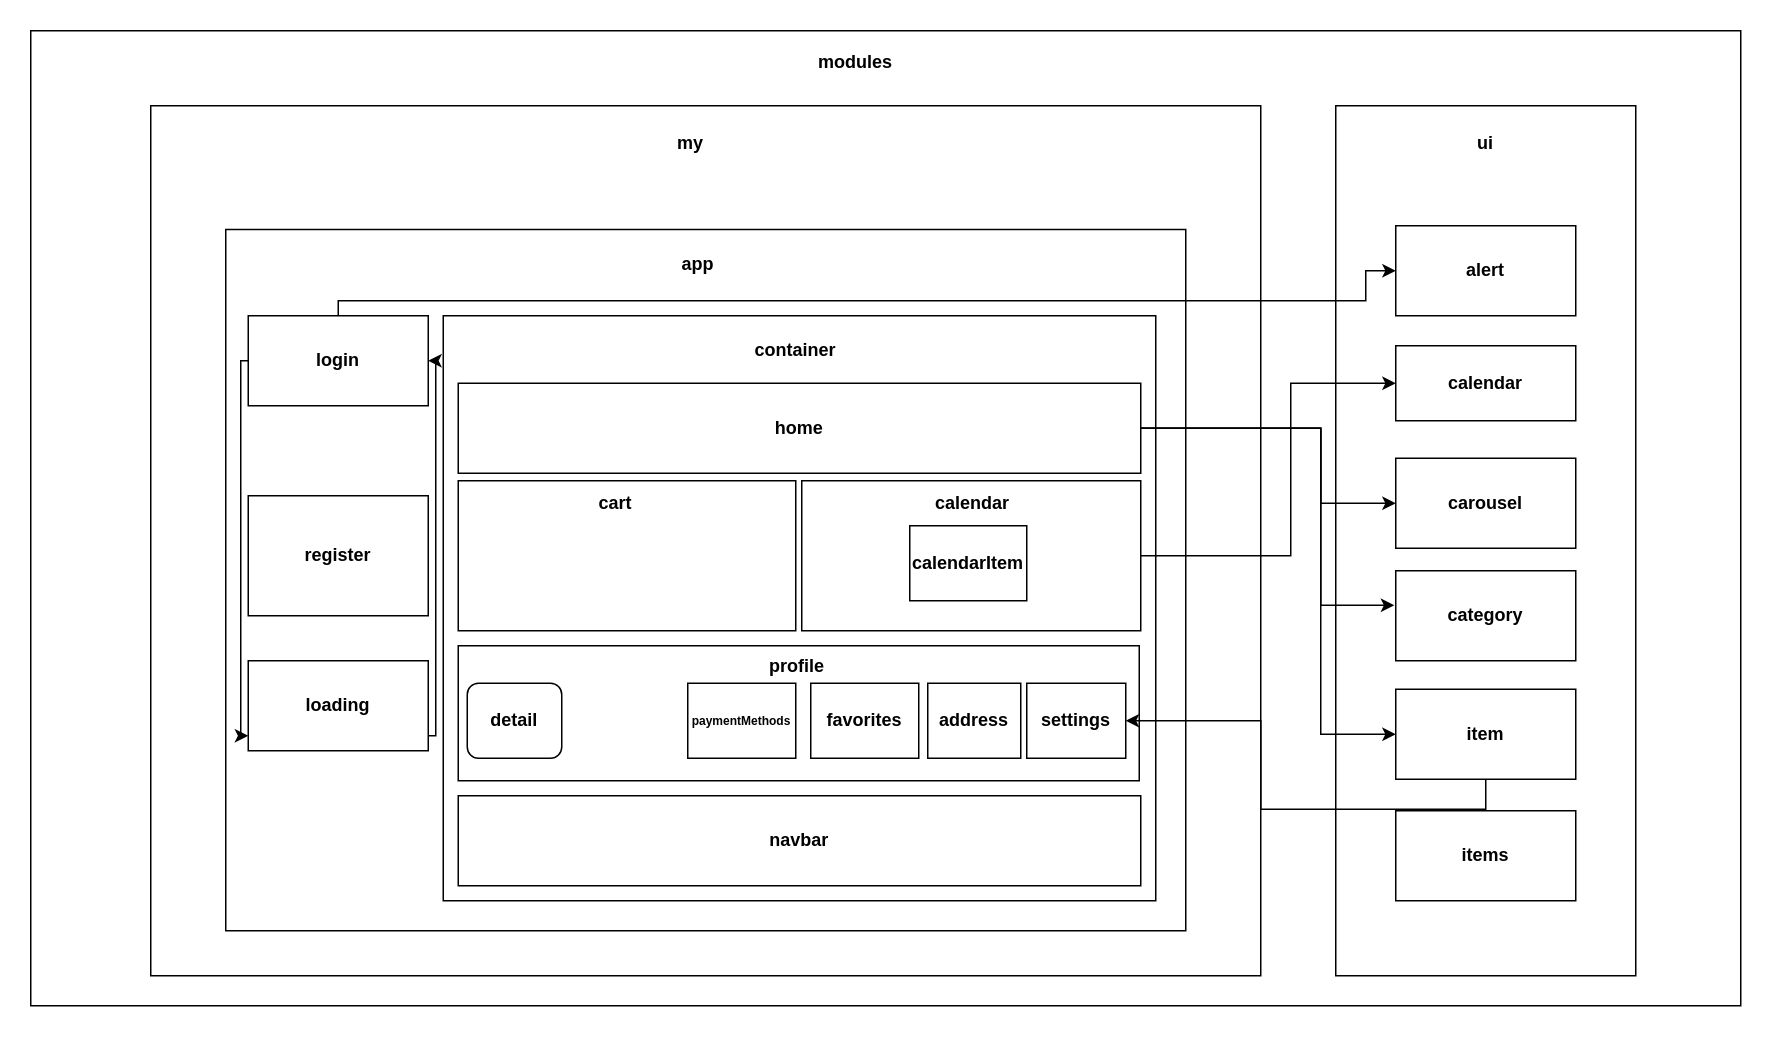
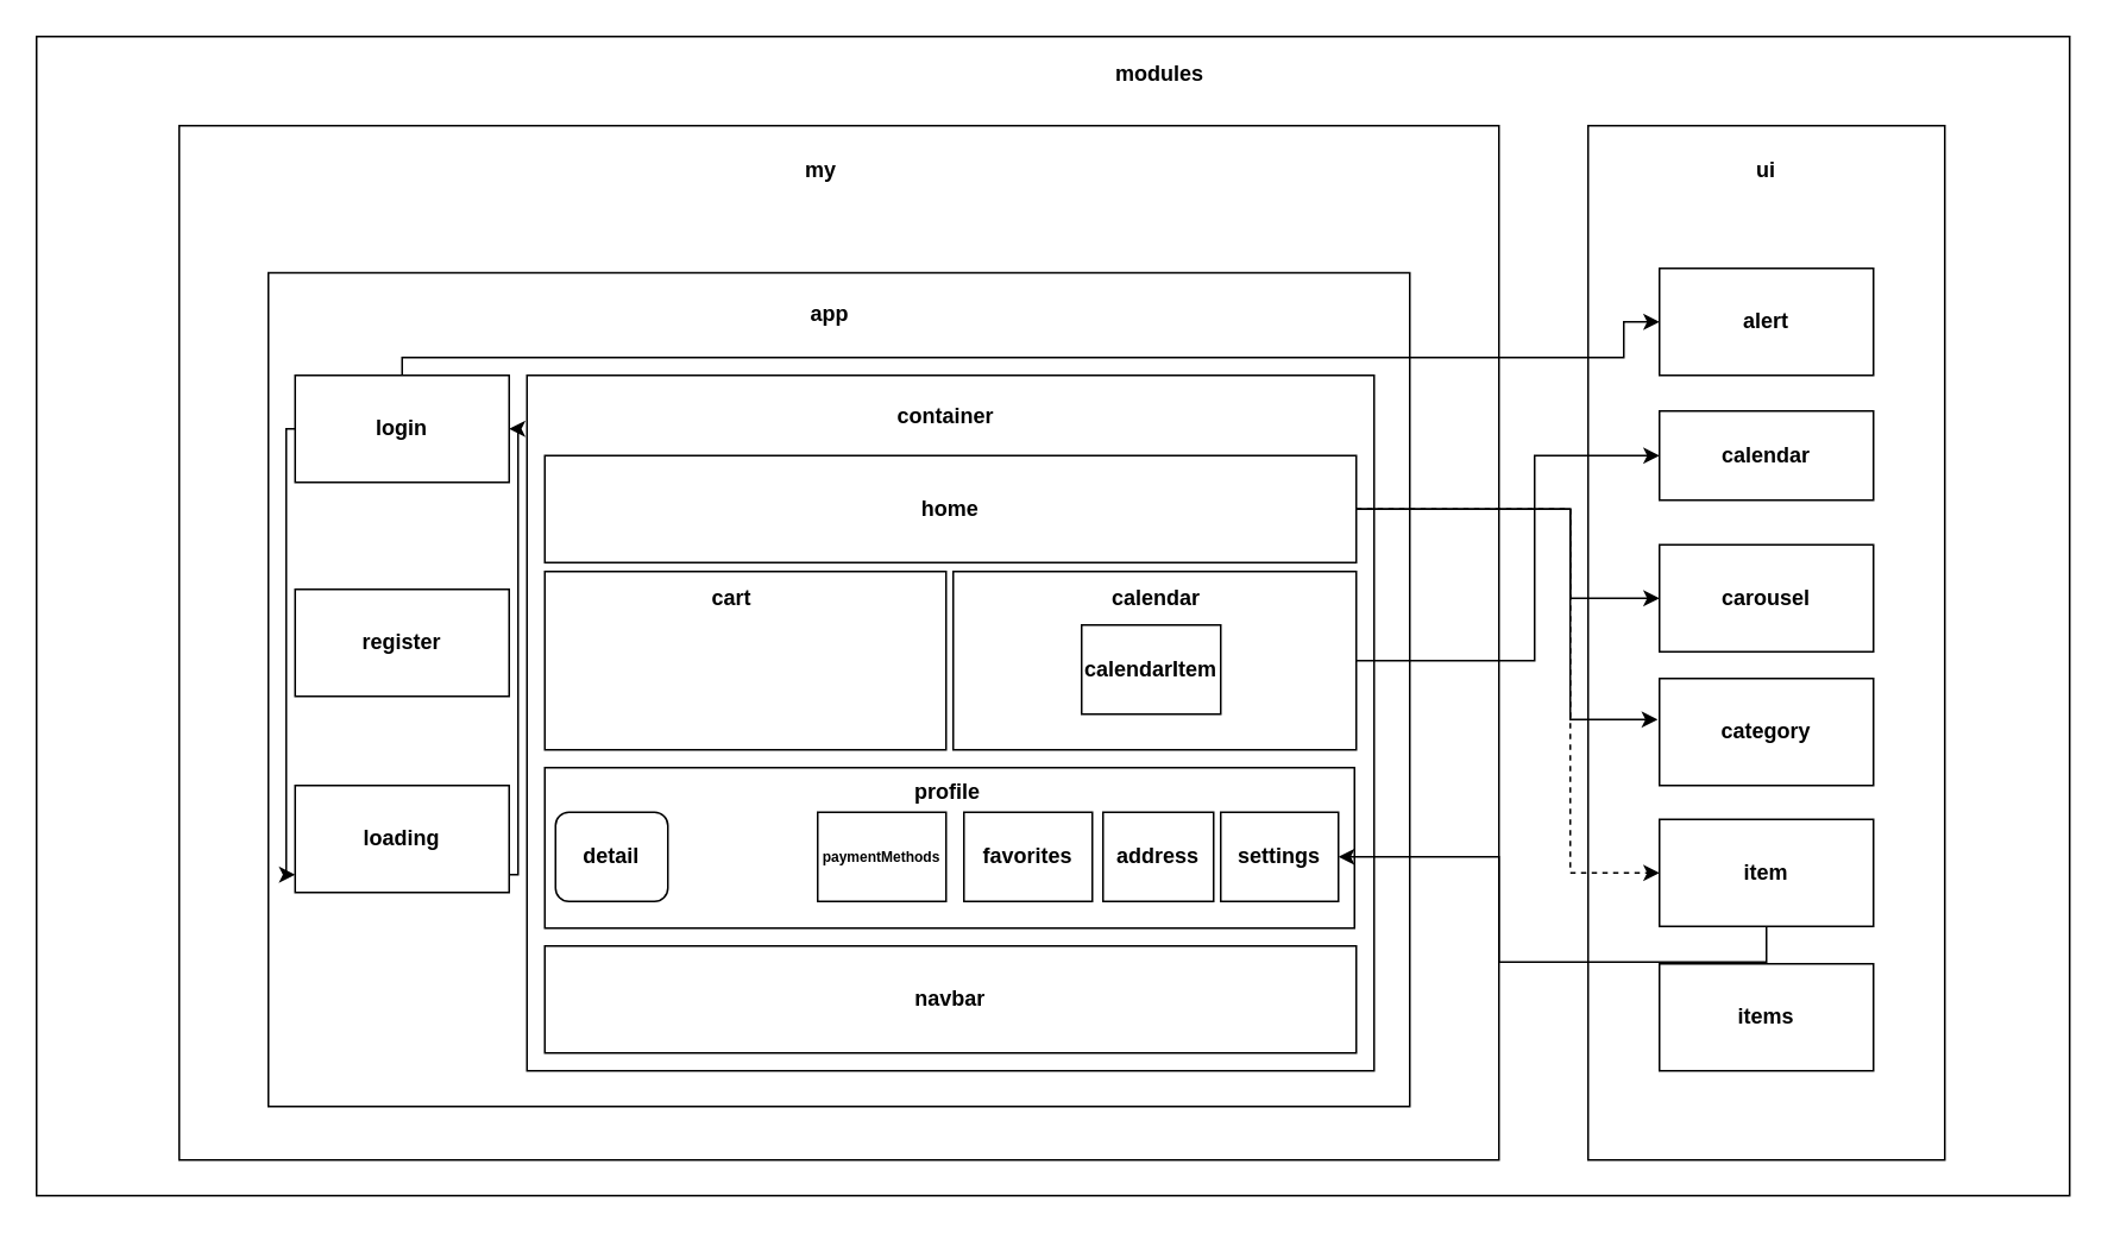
  <mxCell id="0" />
  <mxCell id="1" parent="0" />
  <mxCell id="2" value="" style="rounded=0;whiteSpace=wrap;html=1;fontSize=8;" vertex="1" parent="1"><mxGeometry x="20" y="20" width="1140" height="650" as="geometry" /></mxCell>
  <mxCell id="3" value="" style="rounded=0;whiteSpace=wrap;html=1;" parent="1" vertex="1"><mxGeometry x="100" y="70" width="740" height="580" as="geometry" /></mxCell>
  <mxCell id="4" value="" style="rounded=0;whiteSpace=wrap;html=1;" parent="1" vertex="1"><mxGeometry x="150" y="152.5" width="640" height="467.5" as="geometry" /></mxCell>
  <mxCell id="5" value="" style="rounded=0;whiteSpace=wrap;html=1;" parent="1" vertex="1"><mxGeometry x="295" y="210" width="475" height="390" as="geometry" /></mxCell>
  <mxCell id="6" value="" style="rounded=0;whiteSpace=wrap;html=1;" parent="1" vertex="1"><mxGeometry x="890" y="70" width="200" height="580" as="geometry" /></mxCell>
  <mxCell id="7" style="edgeStyle=orthogonalEdgeStyle;rounded=0;orthogonalLoop=1;jettySize=auto;html=1;fontSize=8;" edge="1" parent="1" source="10" target="21"><mxGeometry relative="1" as="geometry"><Array as="points"><mxPoint x="880" y="285" /><mxPoint x="880" y="335" /></Array></mxGeometry></mxCell>
  <mxCell id="8" style="edgeStyle=orthogonalEdgeStyle;rounded=0;orthogonalLoop=1;jettySize=auto;html=1;entryX=-0.008;entryY=0.383;entryDx=0;entryDy=0;entryPerimeter=0;fontSize=8;" edge="1" parent="1" source="10" target="22"><mxGeometry relative="1" as="geometry"><Array as="points"><mxPoint x="880" y="285" /><mxPoint x="880" y="403" /></Array></mxGeometry></mxCell>
- <mxCell id="9" style="edgeStyle=orthogonalEdgeStyle;rounded=0;orthogonalLoop=1;jettySize=auto;html=1;entryX=0;entryY=0.5;entryDx=0;entryDy=0;fontSize=8;" edge="1" parent="1" source="10" target="24"><mxGeometry relative="1" as="geometry"><Array as="points"><mxPoint x="880" y="285" /><mxPoint x="880" y="489" /></Array></mxGeometry></mxCell>
+ <mxCell id="9" style="edgeStyle=orthogonalEdgeStyle;rounded=0;orthogonalLoop=1;jettySize=auto;html=1;entryX=0;entryY=0.5;entryDx=0;entryDy=0;fontSize=8;dashed=1;" edge="1" parent="1" source="10" target="24"><mxGeometry relative="1" as="geometry"><Array as="points"><mxPoint x="880" y="285" /><mxPoint x="880" y="489" /></Array></mxGeometry></mxCell>
  <mxCell id="10" value="home" style="rounded=0;whiteSpace=wrap;html=1;fontStyle=1" parent="1" vertex="1"><mxGeometry x="305" y="255" width="455" height="60" as="geometry" /></mxCell>
  <mxCell id="11" style="edgeStyle=orthogonalEdgeStyle;rounded=0;orthogonalLoop=1;jettySize=auto;html=1;entryX=1;entryY=0.5;entryDx=0;entryDy=0;fontSize=8;" edge="1" parent="1" source="12" target="15"><mxGeometry relative="1" as="geometry"><Array as="points"><mxPoint x="290" y="490" /><mxPoint x="290" y="240" /></Array></mxGeometry></mxCell>
  <mxCell id="12" value="loading" style="rounded=0;whiteSpace=wrap;html=1;fontStyle=1" parent="1" vertex="1"><mxGeometry x="165" y="440" width="120" height="60" as="geometry" /></mxCell>
  <mxCell id="13" style="edgeStyle=orthogonalEdgeStyle;rounded=0;orthogonalLoop=1;jettySize=auto;html=1;entryX=0;entryY=0.5;entryDx=0;entryDy=0;fontSize=8;" edge="1" parent="1" source="15" target="19"><mxGeometry relative="1" as="geometry"><Array as="points"><mxPoint x="225" y="200" /><mxPoint x="910" y="200" /><mxPoint x="910" y="180" /></Array></mxGeometry></mxCell>
  <mxCell id="14" style="edgeStyle=orthogonalEdgeStyle;rounded=0;orthogonalLoop=1;jettySize=auto;html=1;fontSize=8;" edge="1" parent="1" source="15" target="12"><mxGeometry relative="1" as="geometry"><Array as="points"><mxPoint x="160" y="240" /><mxPoint x="160" y="490" /></Array></mxGeometry></mxCell>
  <mxCell id="15" value="login" style="rounded=0;whiteSpace=wrap;html=1;fontStyle=1" parent="1" vertex="1"><mxGeometry x="165" y="210" width="120" height="60" as="geometry" /></mxCell>
  <mxCell id="16" value="navbar" style="rounded=0;whiteSpace=wrap;html=1;fontStyle=1" parent="1" vertex="1"><mxGeometry x="305" y="530" width="455" height="60" as="geometry" /></mxCell>
  <mxCell id="17" value="" style="rounded=0;whiteSpace=wrap;html=1;" parent="1" vertex="1"><mxGeometry x="305" y="430" width="454" height="90" as="geometry" /></mxCell>
- <mxCell id="18" value="register" style="rounded=0;whiteSpace=wrap;html=1;fontStyle=1" parent="1" vertex="1"><mxGeometry x="165" y="330" width="120" height="80" as="geometry" /></mxCell>
+ <mxCell id="18" value="register" style="rounded=0;whiteSpace=wrap;html=1;fontStyle=1" parent="1" vertex="1"><mxGeometry x="165" y="330" width="120" height="60" as="geometry" /></mxCell>
  <mxCell id="19" value="alert" style="rounded=0;whiteSpace=wrap;html=1;fontStyle=1" parent="1" vertex="1"><mxGeometry x="930" y="150" width="120" height="60" as="geometry" /></mxCell>
  <mxCell id="20" value="calendar" style="rounded=0;whiteSpace=wrap;html=1;fontStyle=1" parent="1" vertex="1"><mxGeometry x="930" y="230" width="120" height="50" as="geometry" /></mxCell>
  <mxCell id="21" value="carousel" style="rounded=0;whiteSpace=wrap;html=1;fontStyle=1" parent="1" vertex="1"><mxGeometry x="930" y="305" width="120" height="60" as="geometry" /></mxCell>
  <mxCell id="22" value="category" style="rounded=0;whiteSpace=wrap;html=1;fontStyle=1" parent="1" vertex="1"><mxGeometry x="930" y="380" width="120" height="60" as="geometry" /></mxCell>
  <mxCell id="23" style="edgeStyle=orthogonalEdgeStyle;rounded=0;orthogonalLoop=1;jettySize=auto;html=1;exitX=0.5;exitY=1;exitDx=0;exitDy=0;fontSize=8;" edge="1" parent="1" source="24" target="41"><mxGeometry relative="1" as="geometry" /></mxCell>
  <mxCell id="24" value="item" style="rounded=0;whiteSpace=wrap;html=1;fontStyle=1" parent="1" vertex="1"><mxGeometry x="930" y="459" width="120" height="60" as="geometry" /></mxCell>
  <mxCell id="25" value="items" style="rounded=0;whiteSpace=wrap;html=1;fontStyle=1" parent="1" vertex="1"><mxGeometry x="930" y="540" width="120" height="60" as="geometry" /></mxCell>
  <mxCell id="26" value="ui" style="text;html=1;strokeColor=none;fillColor=none;align=center;verticalAlign=middle;whiteSpace=wrap;rounded=0;fontStyle=1" parent="1" vertex="1"><mxGeometry x="960" y="80" width="60" height="30" as="geometry" /></mxCell>
  <mxCell id="27" value="my" style="text;html=1;strokeColor=none;fillColor=none;align=center;verticalAlign=middle;whiteSpace=wrap;rounded=0;fontStyle=1" parent="1" vertex="1"><mxGeometry x="430" y="80" width="60" height="30" as="geometry" /></mxCell>
  <mxCell id="28" value="app" style="text;html=1;strokeColor=none;fillColor=none;align=center;verticalAlign=middle;whiteSpace=wrap;rounded=0;fontStyle=1" parent="1" vertex="1"><mxGeometry x="435" y="160.5" width="60" height="30" as="geometry" /></mxCell>
  <mxCell id="29" value="container" style="text;html=1;strokeColor=none;fillColor=none;align=center;verticalAlign=middle;whiteSpace=wrap;rounded=0;fontStyle=1" parent="1" vertex="1"><mxGeometry x="500" y="218" width="60" height="30" as="geometry" /></mxCell>
  <mxCell id="30" value="" style="rounded=0;whiteSpace=wrap;html=1;" parent="1" vertex="1"><mxGeometry x="305" y="320" width="225" height="100" as="geometry" /></mxCell>
  <mxCell id="31" value="cart" style="text;html=1;strokeColor=none;fillColor=none;align=center;verticalAlign=middle;whiteSpace=wrap;rounded=0;fontStyle=1" parent="1" vertex="1"><mxGeometry x="380" y="320" width="60" height="30" as="geometry" /></mxCell>
  <mxCell id="32" style="edgeStyle=orthogonalEdgeStyle;rounded=0;orthogonalLoop=1;jettySize=auto;html=1;entryX=0;entryY=0.5;entryDx=0;entryDy=0;fontSize=8;" edge="1" parent="1" source="33" target="20"><mxGeometry relative="1" as="geometry"><Array as="points"><mxPoint x="860" y="370" /><mxPoint x="860" y="255" /></Array></mxGeometry></mxCell>
  <mxCell id="33" value="" style="rounded=0;whiteSpace=wrap;html=1;" parent="1" vertex="1"><mxGeometry x="534" y="320" width="226" height="100" as="geometry" /></mxCell>
  <mxCell id="34" value="calendar" style="text;html=1;strokeColor=none;fillColor=none;align=center;verticalAlign=middle;whiteSpace=wrap;rounded=0;fontStyle=1" parent="1" vertex="1"><mxGeometry x="618" y="320" width="60" height="30" as="geometry" /></mxCell>
  <mxCell id="35" value="calendarItem" style="rounded=0;whiteSpace=wrap;html=1;fontStyle=1" parent="1" vertex="1"><mxGeometry x="606" y="350" width="78" height="50" as="geometry" /></mxCell>
  <mxCell id="36" value="profile" style="text;html=1;strokeColor=none;fillColor=none;align=center;verticalAlign=middle;whiteSpace=wrap;rounded=0;fontStyle=1" parent="1" vertex="1"><mxGeometry x="501" y="429" width="60" height="30" as="geometry" /></mxCell>
  <mxCell id="37" value="detail" style="whiteSpace=wrap;html=1;fontStyle=1;rounded=1;" parent="1" vertex="1"><mxGeometry x="311" y="455" width="63" height="50" as="geometry" /></mxCell>
  <mxCell id="38" value="paymentMethods" style="rounded=0;whiteSpace=wrap;html=1;fontSize=8;fontStyle=1" parent="1" vertex="1"><mxGeometry x="458" y="455" width="72" height="50" as="geometry" /></mxCell>
  <mxCell id="39" value="favorites" style="rounded=0;whiteSpace=wrap;html=1;fontStyle=1" parent="1" vertex="1"><mxGeometry x="540" y="455" width="72" height="50" as="geometry" /></mxCell>
  <mxCell id="40" value="address" style="rounded=0;whiteSpace=wrap;html=1;fontStyle=1" parent="1" vertex="1"><mxGeometry x="618" y="455" width="62" height="50" as="geometry" /></mxCell>
  <mxCell id="41" value="settings" style="rounded=0;whiteSpace=wrap;html=1;fontStyle=1" parent="1" vertex="1"><mxGeometry x="684" y="455" width="66" height="50" as="geometry" /></mxCell>
- <mxCell id="42" value="modules" style="text;html=1;strokeColor=none;fillColor=none;align=center;verticalAlign=middle;whiteSpace=wrap;rounded=0;fontStyle=1" vertex="1" parent="1"><mxGeometry x="540" y="26" width="60" height="30" as="geometry" /></mxCell>
+ <mxCell id="42" value="modules" style="text;html=1;strokeColor=none;fillColor=none;align=center;verticalAlign=middle;whiteSpace=wrap;rounded=0;fontStyle=1" vertex="1" parent="1"><mxGeometry x="620" y="26" width="60" height="30" as="geometry" /></mxCell>
